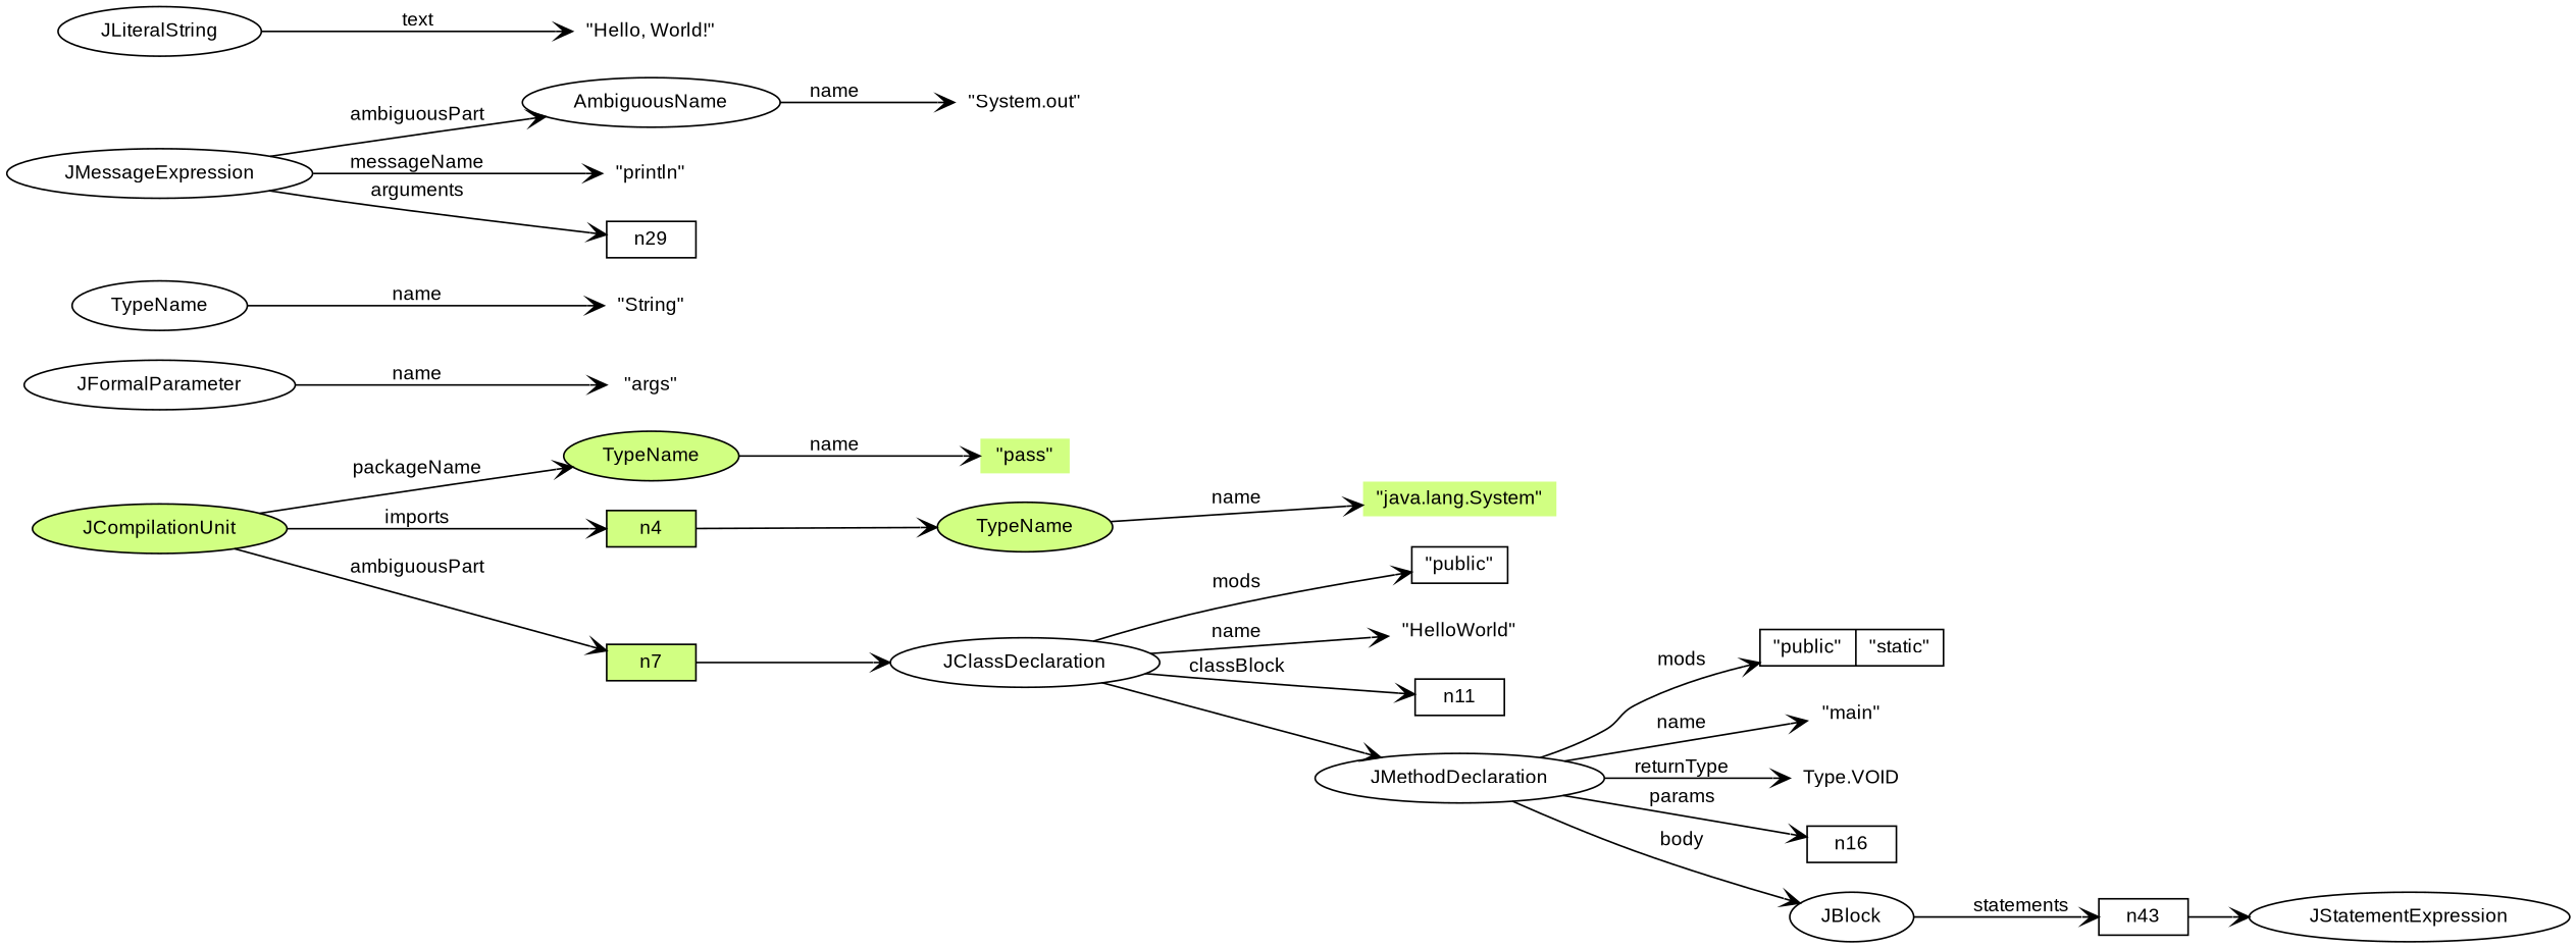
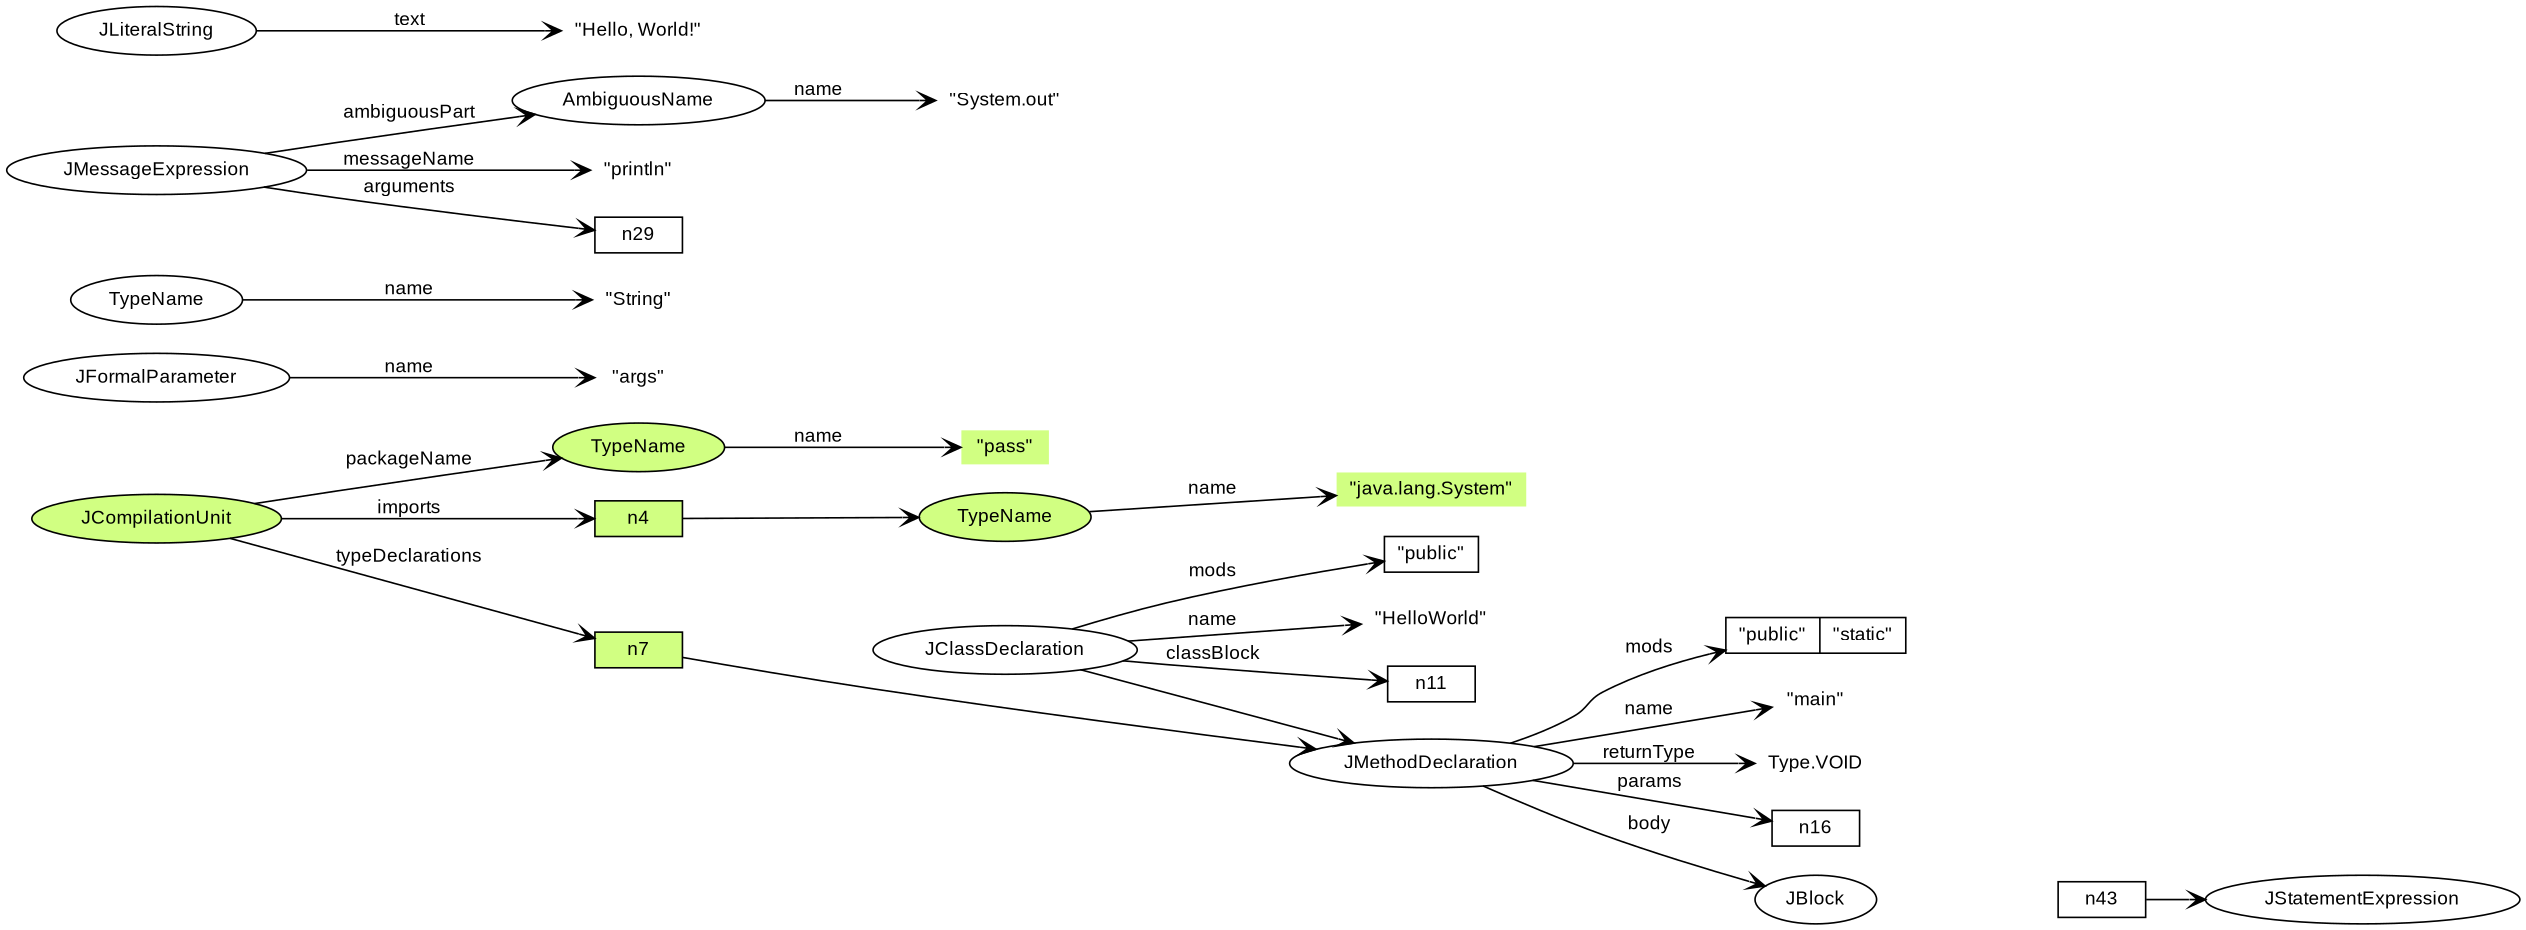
  digraph {
    fontname="Liberation Sans"
    rankdir=LR
    node [fontname="Liberation Sans" fontsize=12]
    edge [arrowhead=vee fontname="Liberation Sans" fontsize=12]
    n1 [fillcolor="#d1ff82ff" height=.15 label=JCompilationUnit style=filled]
    n2 [fillcolor="#d1ff82ff" height=.15 label=TypeName style=filled]
    n4 [fillcolor="#d1ff82ff" height=.15 shape=record style=filled]
    n7 [fillcolor="#d1ff82ff" height=.15 shape=record style=filled]
    n3 [fillcolor="#d1ff82ff" height=.15 label="\"pass\"" shape=plaintext style=filled]
    n5 [fillcolor="#d1ff82ff" height=.15 label=TypeName style=filled]
    n8 [height=.15 label=JClassDeclaration]
    n6 [fillcolor="#d1ff82ff" height=.15 label="\"java.lang.System\"" shape=plaintext style=filled]
    n9 [height=.15 label="{\"public\"}" shape=record]
    n10 [height=.15 label="\"HelloWorld\"" shape=plaintext]
    n11 [height=.15 shape=record]
    n12 [height=.15 label=JMethodDeclaration]
    n13 [height=.15 label="{\"public\"|\"static\"}" shape=record]
    n14 [height=.15 label="\"main\"" shape=plaintext]
    n15 [height=.15 label="Type.VOID" shape=plaintext]
    n16 [height=.15 shape=record]
    n22 [height=.15 label=JBlock]
    n23 [height=.15 label=n43 shape=record]
    n17 [height=.15 label=JFormalParameter]
    n18 [height=.15 label="\"args\"" shape=plaintext]
    n20 [height=.15 label=TypeName]
    n21 [height=.15 label="\"String\"" shape=plaintext]
    n24 [height=.15 label=JStatementExpression]
    n25 [height=.15 label=JMessageExpression]
    n26 [height=.15 label=AmbiguousName]
    n28 [height=.15 label="\"println\"" shape=plaintext]
    n29 [height=.15 shape=record]
    n27 [height=.15 label="\"System.out\"" shape=plaintext]
    n30 [height=.15 label=JLiteralString]
    n31 [height=.15 label="\"Hello, World!\"" shape=plaintext]
    n1 -> n2 [label=packageName]
    n1 -> n4 [label=imports]
-   n1 -> n7 [label=ambiguousPart]
+   n1 -> n7 [label=typeDeclarations]
    n2 -> n3 [label=name]
    n4 -> n5
-   n7 -> n8
+   n7 -> n12
    n5 -> n6 [label=name]
    n8 -> n9 [label=mods]
    n8 -> n10 [label=name]
    n8 -> n11 [label=classBlock]
    n8 -> n12
    n12 -> n13 [label=mods]
    n12 -> n14 [label=name]
    n12 -> n15 [label=returnType]
    n12 -> n16 [label=params]
    n12 -> n22 [label=body]
-   n22 -> n23 [label=statements]
    n23 -> n24
    n17 -> n18 [label=name]
    n20 -> n21 [label=name]
    n25 -> n26 [label=ambiguousPart]
    n25 -> n28 [label=messageName]
    n25 -> n29 [label=arguments]
    n26 -> n27 [label=name]
    n30 -> n31 [label=text]
  }
